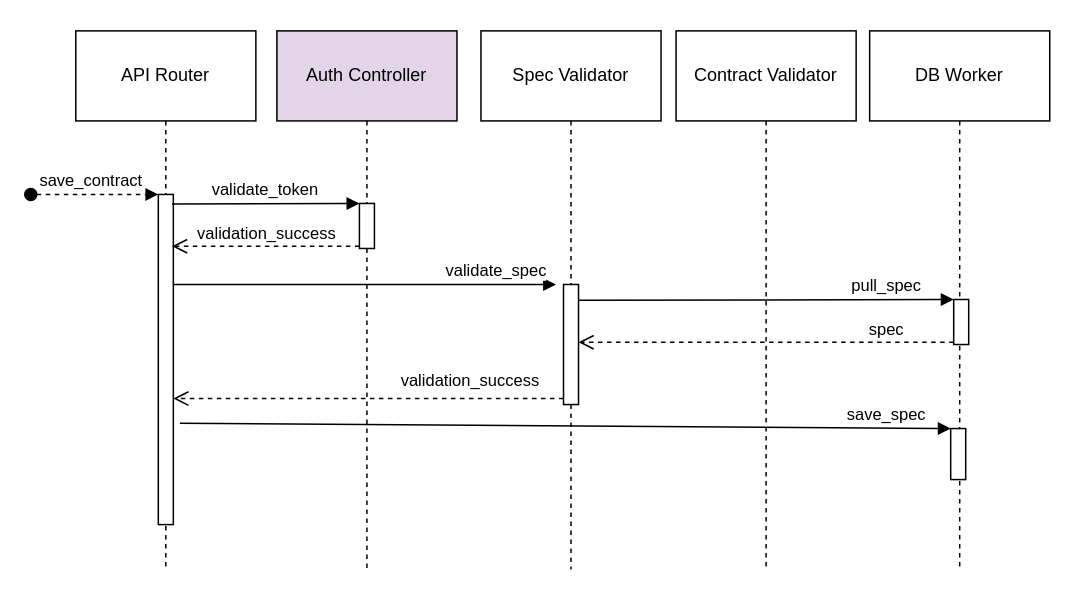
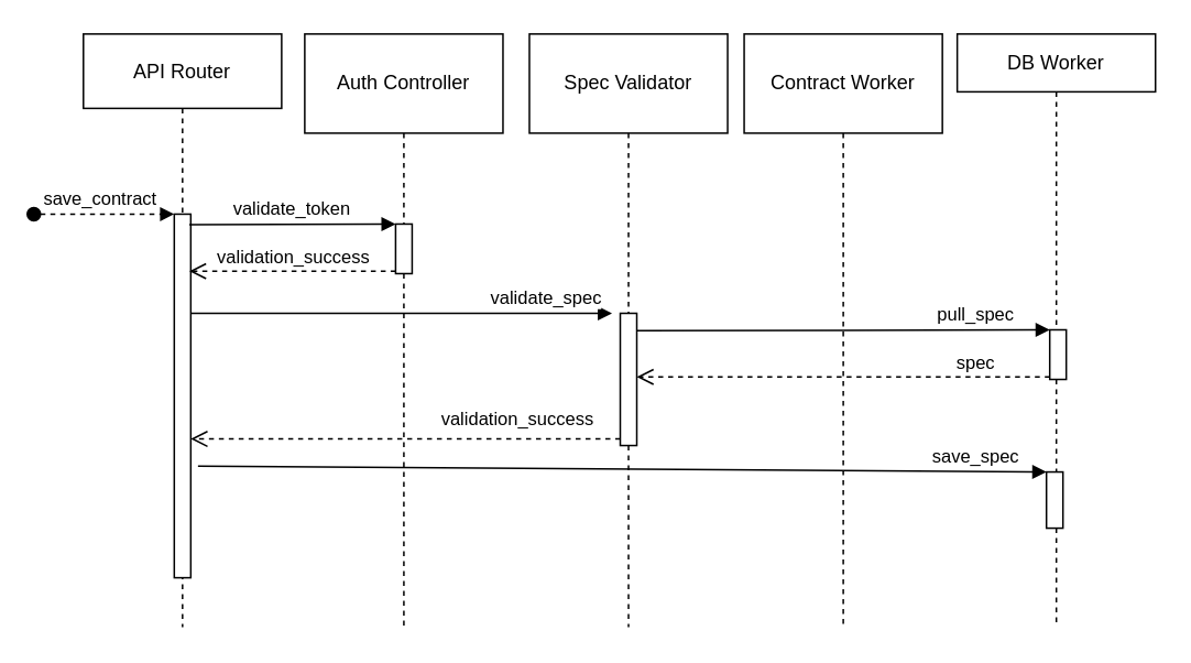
  <mxCell id="0" />
  <mxCell id="1" parent="0" />
  <mxCell id="2" style="edgeStyle=orthogonalEdgeStyle;rounded=0;orthogonalLoop=1;jettySize=auto;html=1;exitX=0.5;exitY=1;exitDx=0;exitDy=0;dashed=1;endArrow=none;endFill=0;" parent="1" source="3" edge="1"><mxGeometry relative="1" as="geometry"><mxPoint x="110" y="379" as="targetPoint" /></mxGeometry></mxCell>
- <mxCell id="3" value="API Router" style="rounded=0;whiteSpace=wrap;html=1;" parent="1" vertex="1"><mxGeometry x="50" y="20" width="120" height="60" as="geometry" /></mxCell>
+ <mxCell id="3" value="API Router" style="rounded=0;whiteSpace=wrap;html=1;" parent="1" vertex="1"><mxGeometry x="50" y="20" width="120" height="45" as="geometry" /></mxCell>
  <mxCell id="4" style="edgeStyle=orthogonalEdgeStyle;rounded=0;orthogonalLoop=1;jettySize=auto;html=1;exitX=0.5;exitY=1;exitDx=0;exitDy=0;dashed=1;endArrow=none;endFill=0;startArrow=none;" parent="1" source="24" edge="1"><mxGeometry relative="1" as="geometry"><mxPoint x="244" y="379" as="targetPoint" /></mxGeometry></mxCell>
- <mxCell id="5" value="Auth Controller" style="rounded=0;whiteSpace=wrap;html=1;fillColor=#e1d5e7;" parent="1" vertex="1"><mxGeometry x="184" y="20" width="120" height="60" as="geometry" /></mxCell>
+ <mxCell id="5" value="Auth Controller" style="rounded=0;whiteSpace=wrap;html=1;" parent="1" vertex="1"><mxGeometry x="184" y="20" width="120" height="60" as="geometry" /></mxCell>
  <mxCell id="6" style="edgeStyle=orthogonalEdgeStyle;rounded=0;orthogonalLoop=1;jettySize=auto;html=1;exitX=0.5;exitY=1;exitDx=0;exitDy=0;dashed=1;endArrow=none;endFill=0;startArrow=none;" parent="1" source="26" edge="1"><mxGeometry relative="1" as="geometry"><mxPoint x="380" y="379" as="targetPoint" /></mxGeometry></mxCell>
  <mxCell id="7" value="Spec Validator&lt;span style=&quot;color: rgba(0 , 0 , 0 , 0) ; font-family: monospace ; font-size: 0px&quot;&gt;%3CmxGraphModel%3E%3Croot%3E%3CmxCell%20id%3D%220%22%2F%3E%3CmxCell%20id%3D%221%22%20parent%3D%220%22%2F%3E%3CmxCell%20id%3D%222%22%20value%3D%22Auth%20Controller%22%20style%3D%22rounded%3D0%3BwhiteSpace%3Dwrap%3Bhtml%3D1%3B%22%20vertex%3D%221%22%20parent%3D%221%22%3E%3CmxGeometry%20x%3D%22354%22%20y%3D%22110%22%20width%3D%22120%22%20height%3D%2260%22%20as%3D%22geometry%22%2F%3E%3C%2FmxCell%3E%3C%2Froot%3E%3C%2FmxGraphModel%3E&lt;/span&gt;" style="rounded=0;whiteSpace=wrap;html=1;" parent="1" vertex="1"><mxGeometry x="320" y="20" width="120" height="60" as="geometry" /></mxCell>
  <mxCell id="8" style="edgeStyle=orthogonalEdgeStyle;rounded=0;orthogonalLoop=1;jettySize=auto;html=1;exitX=0.5;exitY=1;exitDx=0;exitDy=0;dashed=1;endArrow=none;endFill=0;" parent="1" source="9" edge="1"><mxGeometry relative="1" as="geometry"><mxPoint x="510" y="379" as="targetPoint" /></mxGeometry></mxCell>
- <mxCell id="9" value="Contract Validator" style="rounded=0;whiteSpace=wrap;html=1;" parent="1" vertex="1"><mxGeometry x="450" y="20" width="120" height="60" as="geometry" /></mxCell>
+ <mxCell id="9" value="Contract Worker" style="rounded=0;whiteSpace=wrap;html=1;" parent="1" vertex="1"><mxGeometry x="450" y="20" width="120" height="60" as="geometry" /></mxCell>
  <mxCell id="10" style="edgeStyle=orthogonalEdgeStyle;rounded=0;orthogonalLoop=1;jettySize=auto;html=1;exitX=0.5;exitY=1;exitDx=0;exitDy=0;dashed=1;endArrow=none;endFill=0;" parent="1" source="11" edge="1"><mxGeometry relative="1" as="geometry"><mxPoint x="639" y="379" as="targetPoint" /></mxGeometry></mxCell>
- <mxCell id="11" value="DB Worker" style="rounded=0;whiteSpace=wrap;html=1;" parent="1" vertex="1"><mxGeometry x="579" y="20" width="120" height="60" as="geometry" /></mxCell>
+ <mxCell id="11" value="DB Worker" style="rounded=0;whiteSpace=wrap;html=1;" parent="1" vertex="1"><mxGeometry x="579" y="20" width="120" height="35" as="geometry" /></mxCell>
  <mxCell id="12" value="" style="html=1;points=[];perimeter=orthogonalPerimeter;" parent="1" vertex="1"><mxGeometry x="105" y="129" width="10" height="220" as="geometry" /></mxCell>
  <mxCell id="13" value="save_contract" style="html=1;verticalAlign=bottom;startArrow=oval;endArrow=block;startSize=8;rounded=0;dashed=1;" parent="1" target="12" edge="1"><mxGeometry x="-0.059" relative="1" as="geometry"><mxPoint x="20" y="129" as="sourcePoint" /><mxPoint as="offset" /></mxGeometry></mxCell>
  <mxCell id="14" value="validate_token" style="html=1;verticalAlign=bottom;endArrow=block;entryX=0;entryY=0;rounded=0;exitX=0.913;exitY=0.029;exitDx=0;exitDy=0;exitPerimeter=0;" edge="1" target="24" parent="1" source="12"><mxGeometry relative="1" as="geometry"><mxPoint x="120" y="139" as="sourcePoint" /></mxGeometry></mxCell>
  <mxCell id="15" value="validation_success" style="html=1;verticalAlign=bottom;endArrow=open;dashed=1;endSize=8;exitX=0;exitY=0.95;rounded=0;entryX=0.913;entryY=0.157;entryDx=0;entryDy=0;entryPerimeter=0;" edge="1" source="24" parent="1" target="12"><mxGeometry relative="1" as="geometry"><mxPoint x="120" y="164" as="targetPoint" /></mxGeometry></mxCell>
  <mxCell id="16" value="" style="html=1;verticalAlign=bottom;endArrow=open;dashed=1;endSize=8;exitX=0;exitY=0.95;rounded=0;" edge="1" source="26" parent="1" target="12"><mxGeometry x="-0.769" relative="1" as="geometry"><mxPoint x="435" y="265" as="targetPoint" /><mxPoint as="offset" /></mxGeometry></mxCell>
  <mxCell id="17" value="" style="html=1;points=[];perimeter=orthogonalPerimeter;" vertex="1" parent="1"><mxGeometry x="635" y="199" width="10" height="30" as="geometry" /></mxCell>
  <mxCell id="18" value="pull_spec" style="html=1;verticalAlign=bottom;endArrow=block;entryX=0;entryY=0;rounded=0;exitX=0.914;exitY=0.132;exitDx=0;exitDy=0;exitPerimeter=0;" edge="1" target="17" parent="1" source="26"><mxGeometry x="0.641" relative="1" as="geometry"><mxPoint x="565" y="199" as="sourcePoint" /><mxPoint as="offset" /></mxGeometry></mxCell>
  <mxCell id="19" value="spec" style="html=1;verticalAlign=bottom;endArrow=open;dashed=1;endSize=8;exitX=0;exitY=0.95;rounded=0;" edge="1" source="17" parent="1" target="26"><mxGeometry x="-0.64" relative="1" as="geometry"><mxPoint x="565" y="275" as="targetPoint" /><mxPoint as="offset" /></mxGeometry></mxCell>
  <mxCell id="20" value="validate_spec" style="html=1;verticalAlign=bottom;endArrow=block;rounded=0;" edge="1" parent="1"><mxGeometry x="0.686" relative="1" as="geometry"><mxPoint x="115" y="189" as="sourcePoint" /><mxPoint x="370" y="189" as="targetPoint" /><mxPoint as="offset" /></mxGeometry></mxCell>
  <mxCell id="21" value="&lt;span style=&quot;color: rgb(0 , 0 , 0) ; font-family: &amp;#34;helvetica&amp;#34; ; font-size: 11px ; font-style: normal ; font-weight: 400 ; letter-spacing: normal ; text-align: center ; text-indent: 0px ; text-transform: none ; word-spacing: 0px ; background-color: rgb(255 , 255 , 255) ; display: inline ; float: none&quot;&gt;validation_success&lt;/span&gt;" style="text;whiteSpace=wrap;html=1;" vertex="1" parent="1"><mxGeometry x="265" y="239" width="110" height="30" as="geometry" /></mxCell>
  <mxCell id="22" value="" style="html=1;points=[];perimeter=orthogonalPerimeter;" vertex="1" parent="1"><mxGeometry x="633" y="285" width="10" height="34" as="geometry" /></mxCell>
  <mxCell id="23" value="save_spec" style="html=1;verticalAlign=bottom;endArrow=block;entryX=0;entryY=0;rounded=0;exitX=1.438;exitY=0.693;exitDx=0;exitDy=0;exitPerimeter=0;" edge="1" target="22" parent="1" source="12"><mxGeometry x="0.834" relative="1" as="geometry"><mxPoint x="565" y="299" as="sourcePoint" /><mxPoint as="offset" /></mxGeometry></mxCell>
  <mxCell id="24" value="" style="html=1;points=[];perimeter=orthogonalPerimeter;" vertex="1" parent="1"><mxGeometry x="239" y="135" width="10" height="30" as="geometry" /></mxCell>
  <mxCell id="25" value="" style="edgeStyle=orthogonalEdgeStyle;rounded=0;orthogonalLoop=1;jettySize=auto;html=1;exitX=0.5;exitY=1;exitDx=0;exitDy=0;dashed=1;endArrow=none;endFill=0;" edge="1" parent="1" source="5" target="24"><mxGeometry relative="1" as="geometry"><mxPoint x="244" y="379" as="targetPoint" /><mxPoint x="244" y="80" as="sourcePoint" /></mxGeometry></mxCell>
  <mxCell id="26" value="" style="html=1;points=[];perimeter=orthogonalPerimeter;" vertex="1" parent="1"><mxGeometry x="375" y="189" width="10" height="80" as="geometry" /></mxCell>
  <mxCell id="27" value="" style="edgeStyle=orthogonalEdgeStyle;rounded=0;orthogonalLoop=1;jettySize=auto;html=1;exitX=0.5;exitY=1;exitDx=0;exitDy=0;dashed=1;endArrow=none;endFill=0;" edge="1" parent="1" source="7" target="26"><mxGeometry relative="1" as="geometry"><mxPoint x="380" y="379" as="targetPoint" /><mxPoint x="380" y="80" as="sourcePoint" /></mxGeometry></mxCell>
